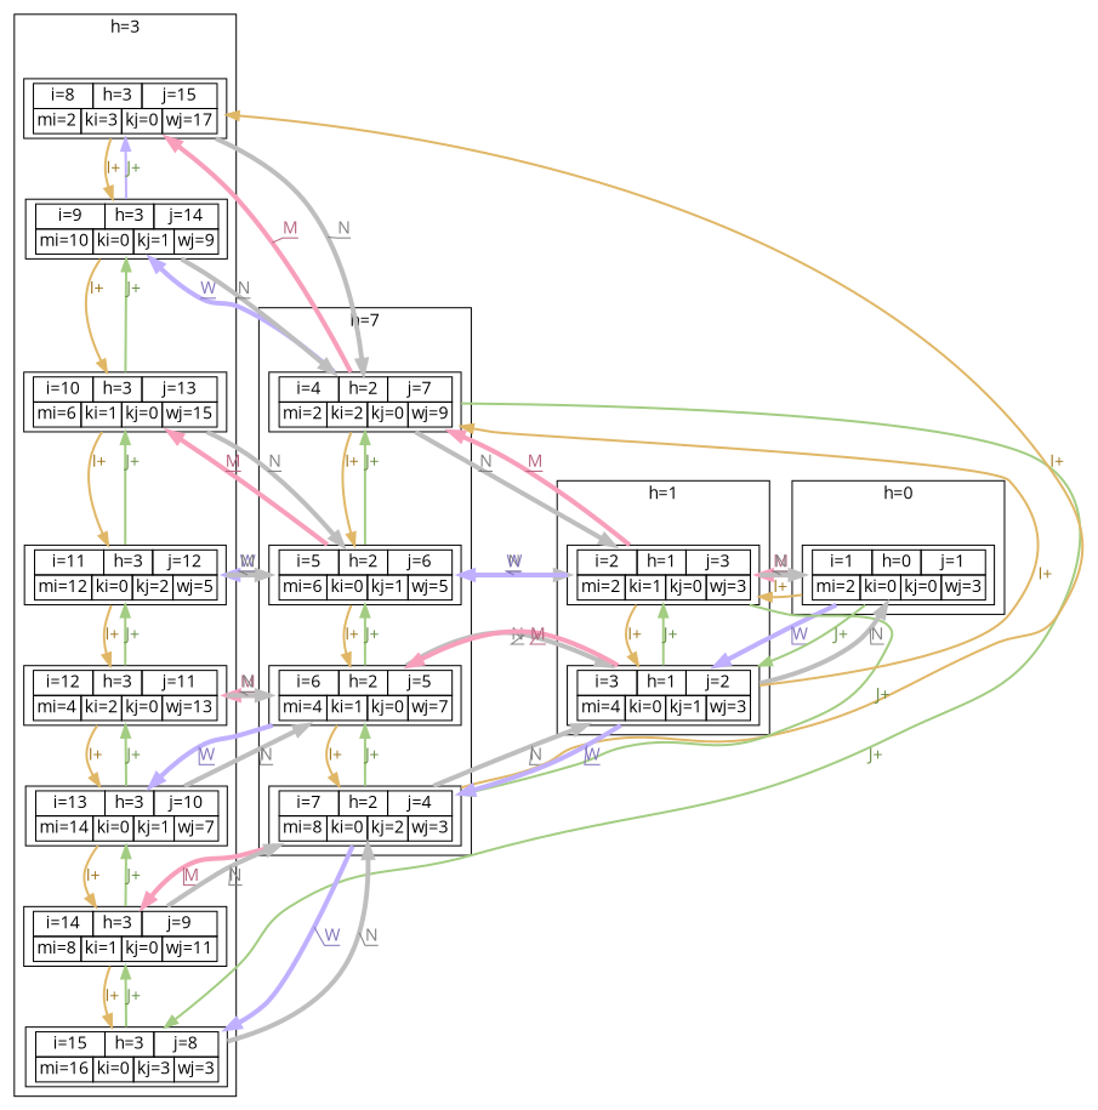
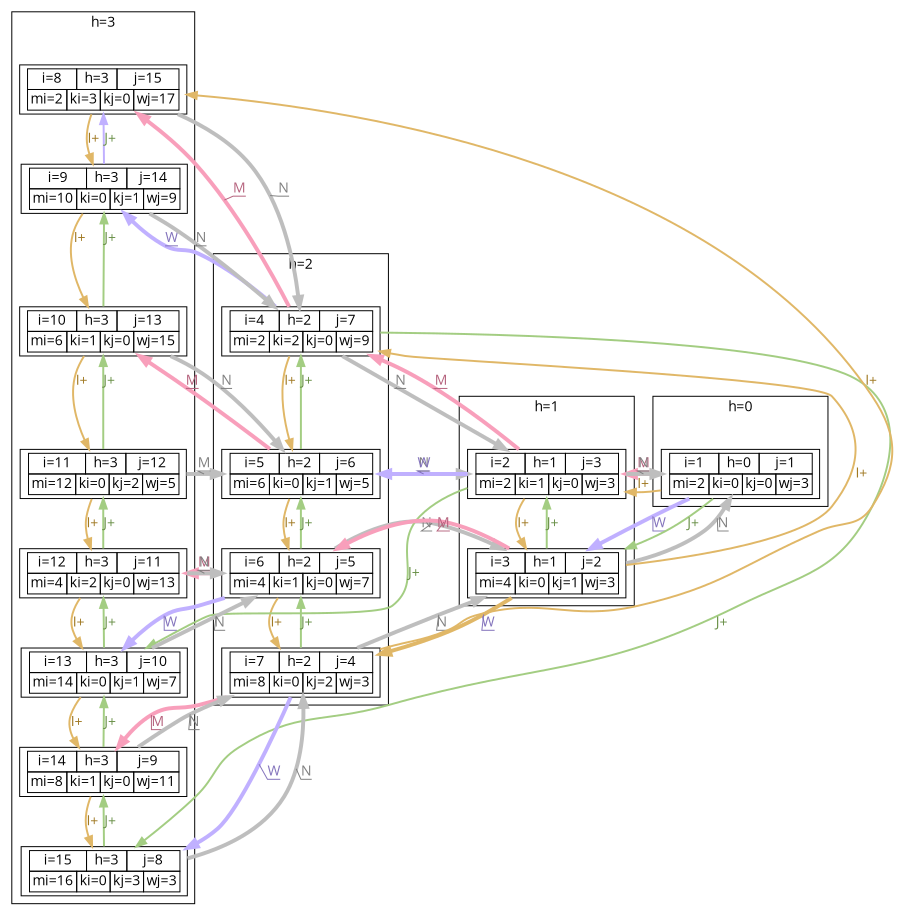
  digraph {
    fontname="Open Sans"
    node [fontname="Open Sans" shape=box]
    edge [color="#E0B767" fontcolor="#A07923" fontname="Open Sans" penwidth=4]
    n1 [label=<     <TABLE BORDER="0" CELLBORDER="1" CELLSPACING="0">     <TR><TD COLSPAN="2">i=1</TD><TD COLSPAN="2">h=0</TD><TD COLSPAN="2">j=1</TD></TR>     <TR><TD>mi=2</TD><TD COLSPAN="2">ki=0</TD><TD COLSPAN="2">kj=0</TD><TD>wj=3</TD></TR>     </TABLE>     >]
    n2 [label=<     <TABLE BORDER="0" CELLBORDER="1" CELLSPACING="0">     <TR><TD COLSPAN="2">i=4</TD><TD COLSPAN="2">h=2</TD><TD COLSPAN="2">j=7</TD></TR>     <TR><TD>mi=2</TD><TD COLSPAN="2">ki=2</TD><TD COLSPAN="2">kj=0</TD><TD>wj=9</TD></TR>     </TABLE>     >]
    n3 [label=<     <TABLE BORDER="0" CELLBORDER="1" CELLSPACING="0">     <TR><TD COLSPAN="2">i=5</TD><TD COLSPAN="2">h=2</TD><TD COLSPAN="2">j=6</TD></TR>     <TR><TD>mi=6</TD><TD COLSPAN="2">ki=0</TD><TD COLSPAN="2">kj=1</TD><TD>wj=5</TD></TR>     </TABLE>     >]
    n4 [label=<     <TABLE BORDER="0" CELLBORDER="1" CELLSPACING="0">     <TR><TD COLSPAN="2">i=6</TD><TD COLSPAN="2">h=2</TD><TD COLSPAN="2">j=5</TD></TR>     <TR><TD>mi=4</TD><TD COLSPAN="2">ki=1</TD><TD COLSPAN="2">kj=0</TD><TD>wj=7</TD></TR>     </TABLE>     >]
    n5 [label=<     <TABLE BORDER="0" CELLBORDER="1" CELLSPACING="0">     <TR><TD COLSPAN="2">i=7</TD><TD COLSPAN="2">h=2</TD><TD COLSPAN="2">j=4</TD></TR>     <TR><TD>mi=8</TD><TD COLSPAN="2">ki=0</TD><TD COLSPAN="2">kj=2</TD><TD>wj=3</TD></TR>     </TABLE>     >]
    n6 [label=<     <TABLE BORDER="0" CELLBORDER="1" CELLSPACING="0">     <TR><TD COLSPAN="2">i=2</TD><TD COLSPAN="2">h=1</TD><TD COLSPAN="2">j=3</TD></TR>     <TR><TD>mi=2</TD><TD COLSPAN="2">ki=1</TD><TD COLSPAN="2">kj=0</TD><TD>wj=3</TD></TR>     </TABLE>     >]
    n7 [label=<     <TABLE BORDER="0" CELLBORDER="1" CELLSPACING="0">     <TR><TD COLSPAN="2">i=3</TD><TD COLSPAN="2">h=1</TD><TD COLSPAN="2">j=2</TD></TR>     <TR><TD>mi=4</TD><TD COLSPAN="2">ki=0</TD><TD COLSPAN="2">kj=1</TD><TD>wj=3</TD></TR>     </TABLE>     >]
    n8 [label=<     <TABLE BORDER="0" CELLBORDER="1" CELLSPACING="0">     <TR><TD COLSPAN="2">i=8</TD><TD COLSPAN="2">h=3</TD><TD COLSPAN="2">j=15</TD></TR>     <TR><TD>mi=2</TD><TD COLSPAN="2">ki=3</TD><TD COLSPAN="2">kj=0</TD><TD>wj=17</TD></TR>     </TABLE>     >]
    n9 [label=<     <TABLE BORDER="0" CELLBORDER="1" CELLSPACING="0">     <TR><TD COLSPAN="2">i=9</TD><TD COLSPAN="2">h=3</TD><TD COLSPAN="2">j=14</TD></TR>     <TR><TD>mi=10</TD><TD COLSPAN="2">ki=0</TD><TD COLSPAN="2">kj=1</TD><TD>wj=9</TD></TR>     </TABLE>     >]
    n10 [label=<     <TABLE BORDER="0" CELLBORDER="1" CELLSPACING="0">     <TR><TD COLSPAN="2">i=10</TD><TD COLSPAN="2">h=3</TD><TD COLSPAN="2">j=13</TD></TR>     <TR><TD>mi=6</TD><TD COLSPAN="2">ki=1</TD><TD COLSPAN="2">kj=0</TD><TD>wj=15</TD></TR>     </TABLE>     >]
    n11 [label=<     <TABLE BORDER="0" CELLBORDER="1" CELLSPACING="0">     <TR><TD COLSPAN="2">i=11</TD><TD COLSPAN="2">h=3</TD><TD COLSPAN="2">j=12</TD></TR>     <TR><TD>mi=12</TD><TD COLSPAN="2">ki=0</TD><TD COLSPAN="2">kj=2</TD><TD>wj=5</TD></TR>     </TABLE>     >]
    n12 [label=<     <TABLE BORDER="0" CELLBORDER="1" CELLSPACING="0">     <TR><TD COLSPAN="2">i=12</TD><TD COLSPAN="2">h=3</TD><TD COLSPAN="2">j=11</TD></TR>     <TR><TD>mi=4</TD><TD COLSPAN="2">ki=2</TD><TD COLSPAN="2">kj=0</TD><TD>wj=13</TD></TR>     </TABLE>     >]
    n13 [label=<     <TABLE BORDER="0" CELLBORDER="1" CELLSPACING="0">     <TR><TD COLSPAN="2">i=13</TD><TD COLSPAN="2">h=3</TD><TD COLSPAN="2">j=10</TD></TR>     <TR><TD>mi=14</TD><TD COLSPAN="2">ki=0</TD><TD COLSPAN="2">kj=1</TD><TD>wj=7</TD></TR>     </TABLE>     >]
    n14 [label=<     <TABLE BORDER="0" CELLBORDER="1" CELLSPACING="0">     <TR><TD COLSPAN="2">i=14</TD><TD COLSPAN="2">h=3</TD><TD COLSPAN="2">j=9</TD></TR>     <TR><TD>mi=8</TD><TD COLSPAN="2">ki=1</TD><TD COLSPAN="2">kj=0</TD><TD>wj=11</TD></TR>     </TABLE>     >]
    n15 [label=<     <TABLE BORDER="0" CELLBORDER="1" CELLSPACING="0">     <TR><TD COLSPAN="2">i=15</TD><TD COLSPAN="2">h=3</TD><TD COLSPAN="2">j=8</TD></TR>     <TR><TD>mi=16</TD><TD COLSPAN="2">ki=0</TD><TD COLSPAN="2">kj=3</TD><TD>wj=3</TD></TR>     </TABLE>     >]
    subgraph cluster_1 {
      label="h=0"
      rank=same
      n1
    }
    subgraph cluster_2 {
-     label="h=7"
+     label="h=2"
      rank=same
      n2
      n3
      n4
      n5
    }
    subgraph cluster_3 {
      label="h=1"
      rank=same
      n6
      n7
    }
    subgraph cluster_4 {
      label="h=3"
      rank=same
      n8
      n9
      n10
      n11
      n12
      n13
      n14
      n15
    }
    n1 -> n6 [color="#F89FBB" decorate=true fontcolor="#B5627D" label=M]
    n1 -> n6 [constraint=false label="I+" penwidth=2]
    n1 -> n7 [color="#C0B0FF" decorate=true fontcolor="#8373BC" label=W]
    n1 -> n7 [color="#A3CD82" constraint=false fontcolor="#678E45" label="J+" penwidth=2]
    n2 -> n3 [label="I+" penwidth=2]
    n2 -> n6 [color="#BEBEBE" decorate=true fontcolor="#808080" label=N]
    n2 -> n8 [color="#F89FBB" decorate=true fontcolor="#B5627D" label=M]
    n2 -> n9 [color="#C0B0FF" decorate=true fontcolor="#8373BC" label=W]
    n2 -> n15 [color="#A3CD82" constraint=false fontcolor="#678E45" label="J+" penwidth=2]
    n3 -> n2 [color="#A3CD82" fontcolor="#678E45" label="J+" penwidth=2]
    n3 -> n4 [label="I+" penwidth=2]
    n3 -> n6 [color="#BEBEBE" decorate=true fontcolor="#808080" label=N]
    n3 -> n10 [color="#F89FBB" decorate=true fontcolor="#B5627D" label=M]
-   n3 -> n11 [color="#C0B0FF" decorate=true fontcolor="#8373BC" label=W]
    n4 -> n3 [color="#A3CD82" fontcolor="#678E45" label="J+" penwidth=2]
    n4 -> n5 [label="I+" penwidth=2]
    n4 -> n7 [color="#BEBEBE" decorate=true fontcolor="#808080" label=N]
    n4 -> n12 [color="#F89FBB" decorate=true fontcolor="#B5627D" label=M]
    n4 -> n13 [color="#C0B0FF" decorate=true fontcolor="#8373BC" label=W]
    n5 -> n4 [color="#A3CD82" fontcolor="#678E45" label="J+" penwidth=2]
    n5 -> n7 [color="#BEBEBE" decorate=true fontcolor="#808080" label=N]
    n5 -> n8 [constraint=false label="I+" penwidth=2]
    n5 -> n14 [color="#F89FBB" decorate=true fontcolor="#B5627D" label=M]
    n5 -> n15 [color="#C0B0FF" decorate=true fontcolor="#8373BC" label=W]
    n6 -> n1 [color="#BEBEBE" decorate=true fontcolor="#808080" label=N]
    n6 -> n2 [color="#F89FBB" decorate=true fontcolor="#B5627D" label=M]
    n6 -> n3 [color="#C0B0FF" decorate=true fontcolor="#8373BC" label=W]
-   n6 -> n5 [color="#A3CD82" constraint=false fontcolor="#678E45" label="J+" penwidth=2]
+   n6 -> n13 [color="#A3CD82" constraint=false fontcolor="#678E45" label="J+" penwidth=2]
    n6 -> n7 [label="I+" penwidth=2]
    n7 -> n1 [color="#BEBEBE" decorate=true fontcolor="#808080" label=N]
    n7 -> n2 [constraint=false label="I+" penwidth=2]
    n7 -> n4 [color="#F89FBB" decorate=true fontcolor="#B5627D" label=M]
-   n7 -> n5 [color="#C0B0FF" decorate=true fontcolor="#8373BC" label=W]
+   n7 -> n5 [decorate=true fontcolor="#8373BC" label=W]
    n7 -> n6 [color="#A3CD82" fontcolor="#678E45" label="J+" penwidth=2]
    n8 -> n2 [color="#BEBEBE" decorate=true fontcolor="#808080" label=N]
    n8 -> n9 [label="I+" penwidth=2]
    n9 -> n2 [color="#BEBEBE" decorate=true fontcolor="#808080" label=N]
    n9 -> n8 [color="#C0B0FF" fontcolor="#678E45" label="J+" penwidth=2]
    n9 -> n10 [label="I+" penwidth=2]
    n10 -> n3 [color="#BEBEBE" decorate=true fontcolor="#808080" label=N]
    n10 -> n9 [color="#A3CD82" fontcolor="#678E45" label="J+" penwidth=2]
    n10 -> n11 [label="I+" penwidth=2]
    n11 -> n3 [color="#BEBEBE" decorate=true fontcolor="#808080" label=M]
    n11 -> n10 [color="#A3CD82" fontcolor="#678E45" label="J+" penwidth=2]
    n11 -> n12 [label="I+" penwidth=2]
    n12 -> n4 [color="#BEBEBE" decorate=true fontcolor="#808080" label=N]
    n12 -> n11 [color="#A3CD82" fontcolor="#678E45" label="J+" penwidth=2]
    n12 -> n13 [label="I+" penwidth=2]
    n13 -> n4 [color="#BEBEBE" decorate=true fontcolor="#808080" label=N]
    n13 -> n12 [color="#A3CD82" fontcolor="#678E45" label="J+" penwidth=2]
    n13 -> n14 [label="I+" penwidth=2]
    n14 -> n5 [color="#BEBEBE" decorate=true fontcolor="#808080" label=N]
    n14 -> n13 [color="#A3CD82" fontcolor="#678E45" label="J+" penwidth=2]
    n14 -> n15 [label="I+" penwidth=2]
    n15 -> n5 [color="#BEBEBE" decorate=true fontcolor="#808080" label=N]
    n15 -> n14 [color="#A3CD82" fontcolor="#678E45" label="J+" penwidth=2]
  }
